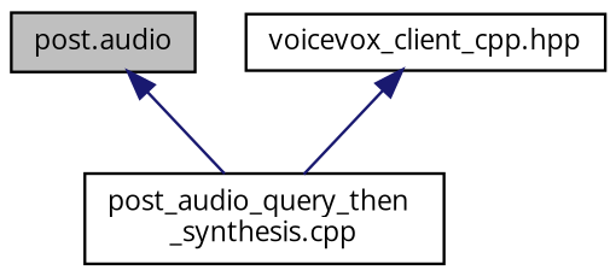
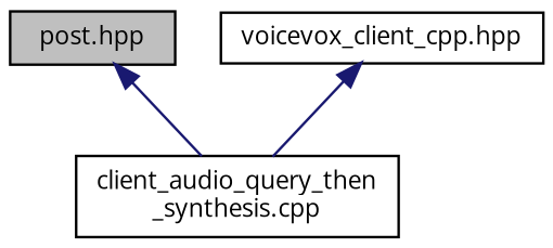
  digraph {
    fontname="Open Sans"
    node [color=black fillcolor=white fontname="Open Sans" fontsize=10 shape=record style=filled]
    edge [color=midnightblue dir=back fontname="Open Sans" fontsize=10 labelfontname=Helvetica labelfontsize=10 style=solid]
-   n1 [fillcolor=grey75 fontcolor=black height=0.2 label="post.audio" width=0.4]
-   n2 [height=0.2 label="post_audio_query_then\l_synthesis.cpp" width=0.4]
+   n1 [fillcolor=grey75 fontcolor=black height=0.2 label="post.hpp" width=0.4]
+   n2 [height=0.2 label="client_audio_query_then\l_synthesis.cpp" width=0.4]
    n3 [height=0.2 label="voicevox_client_cpp.hpp" width=0.4]
    n1 -> n2
    n3 -> n2
  }
